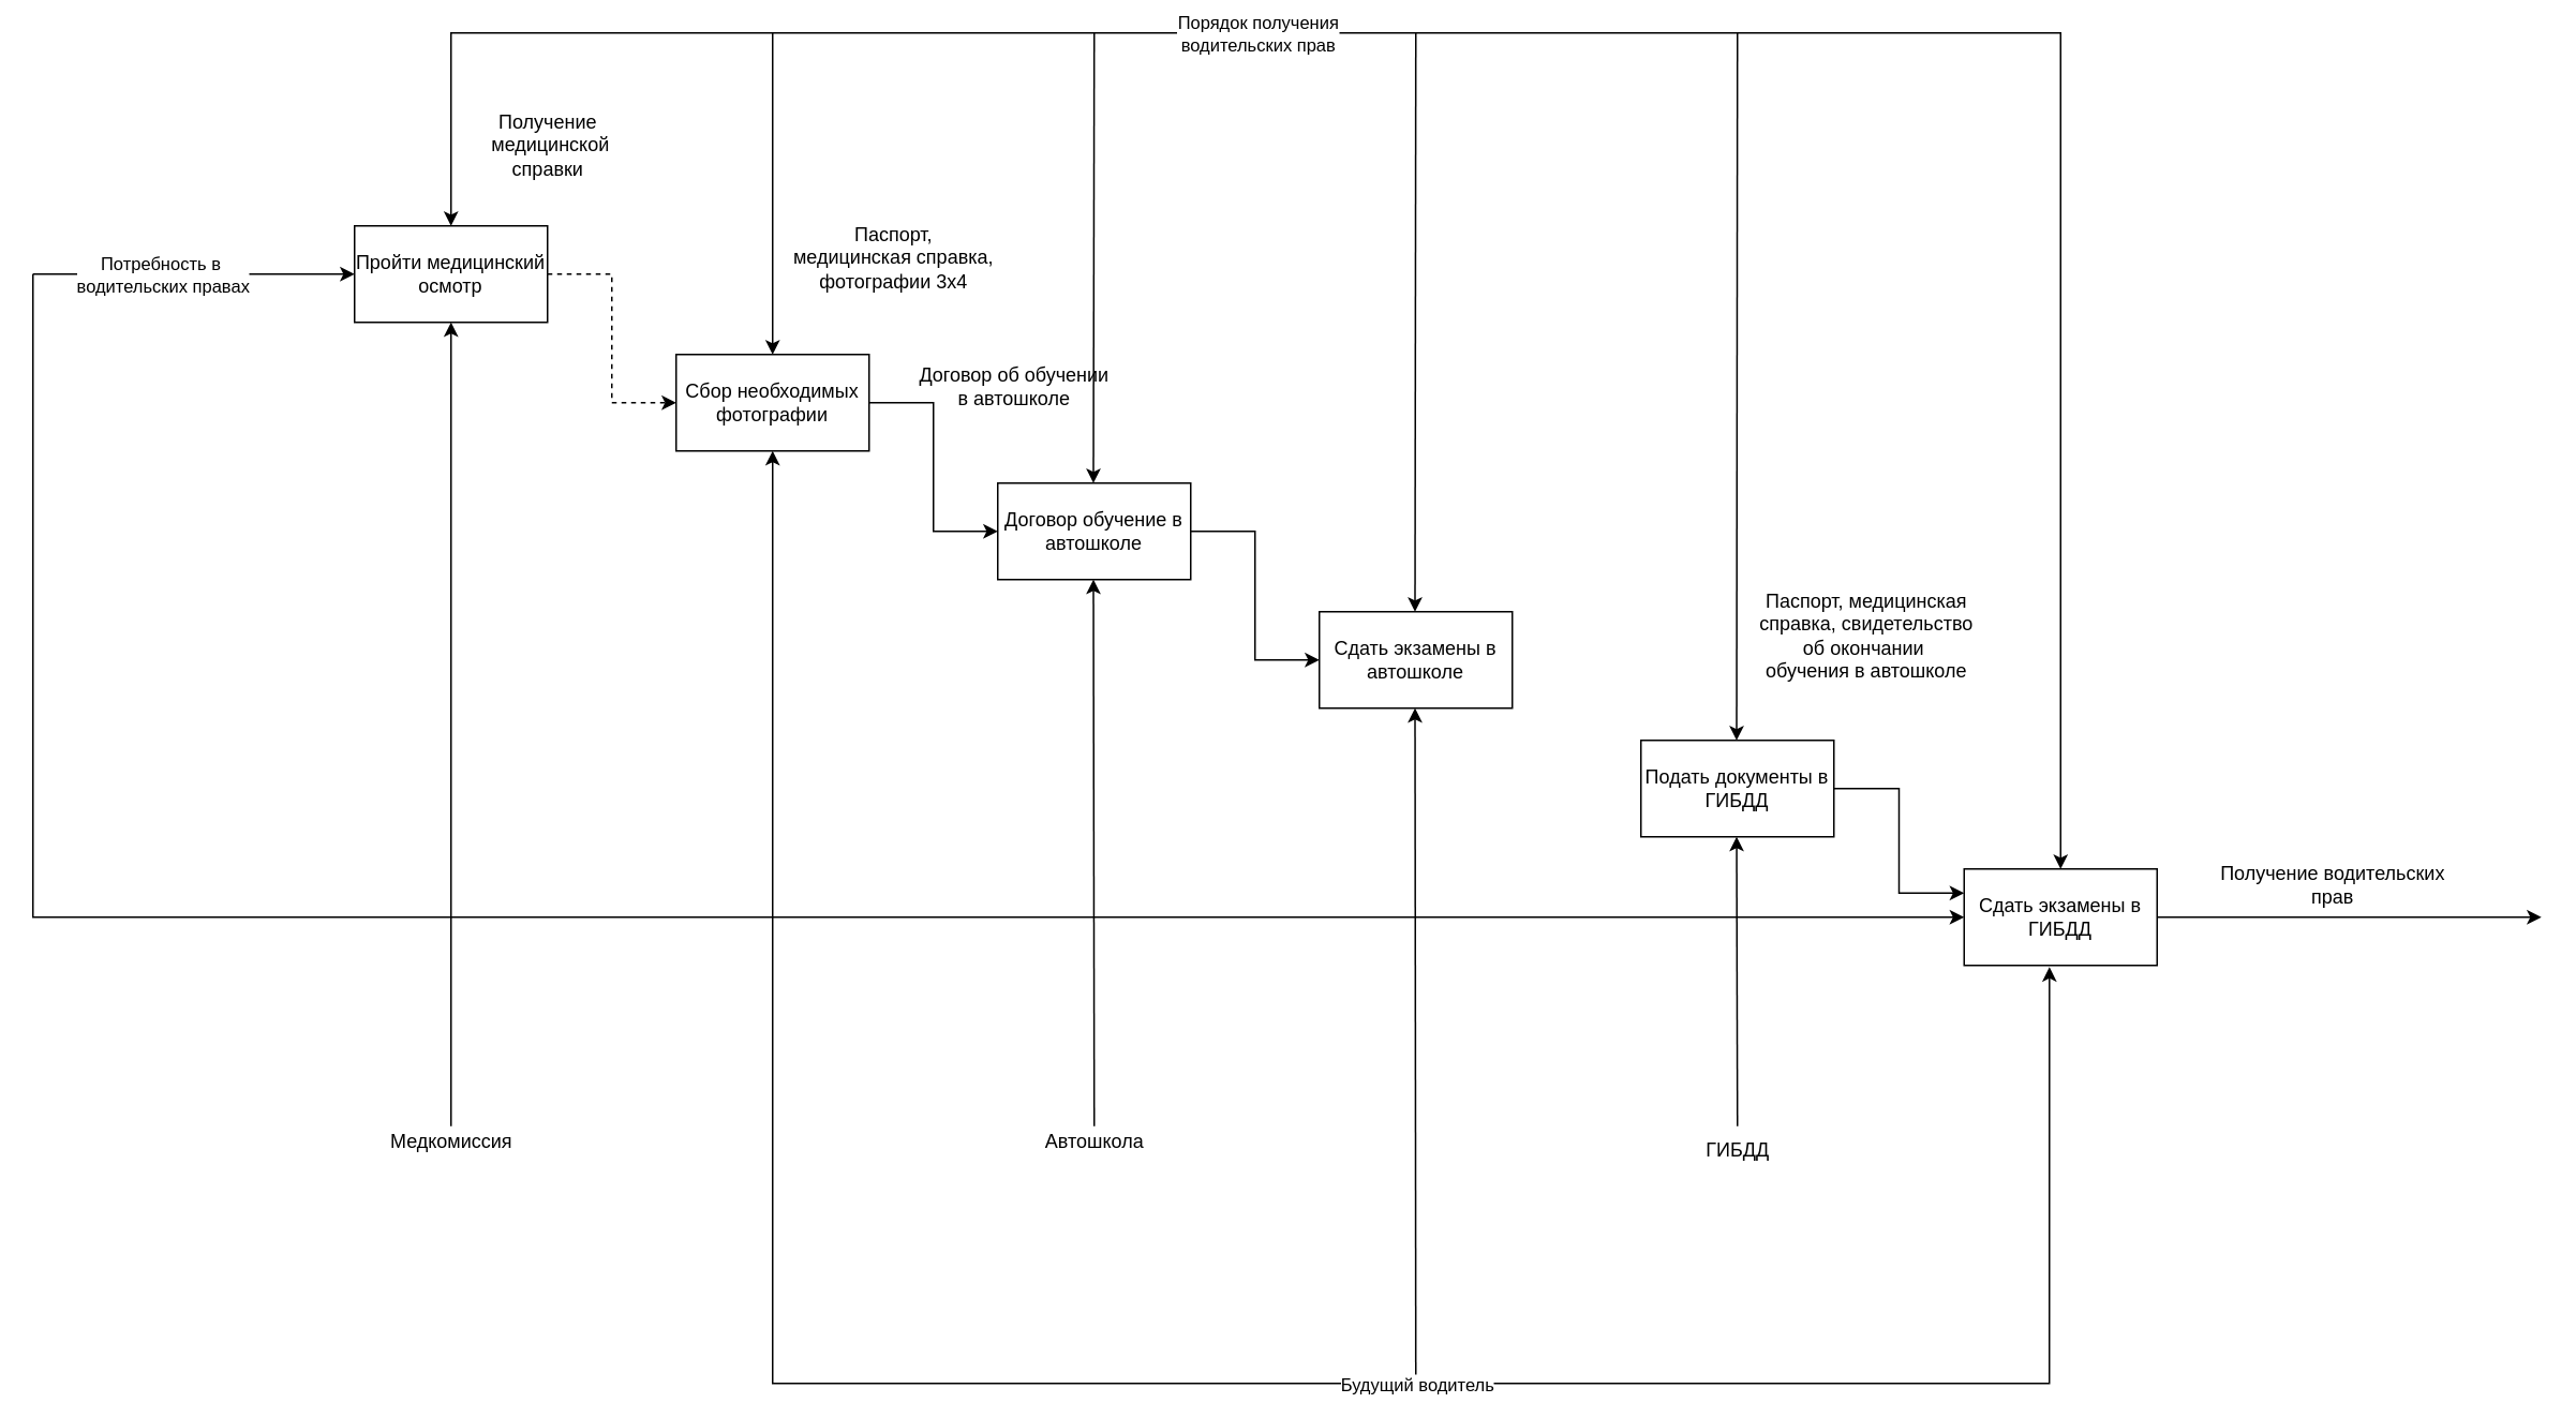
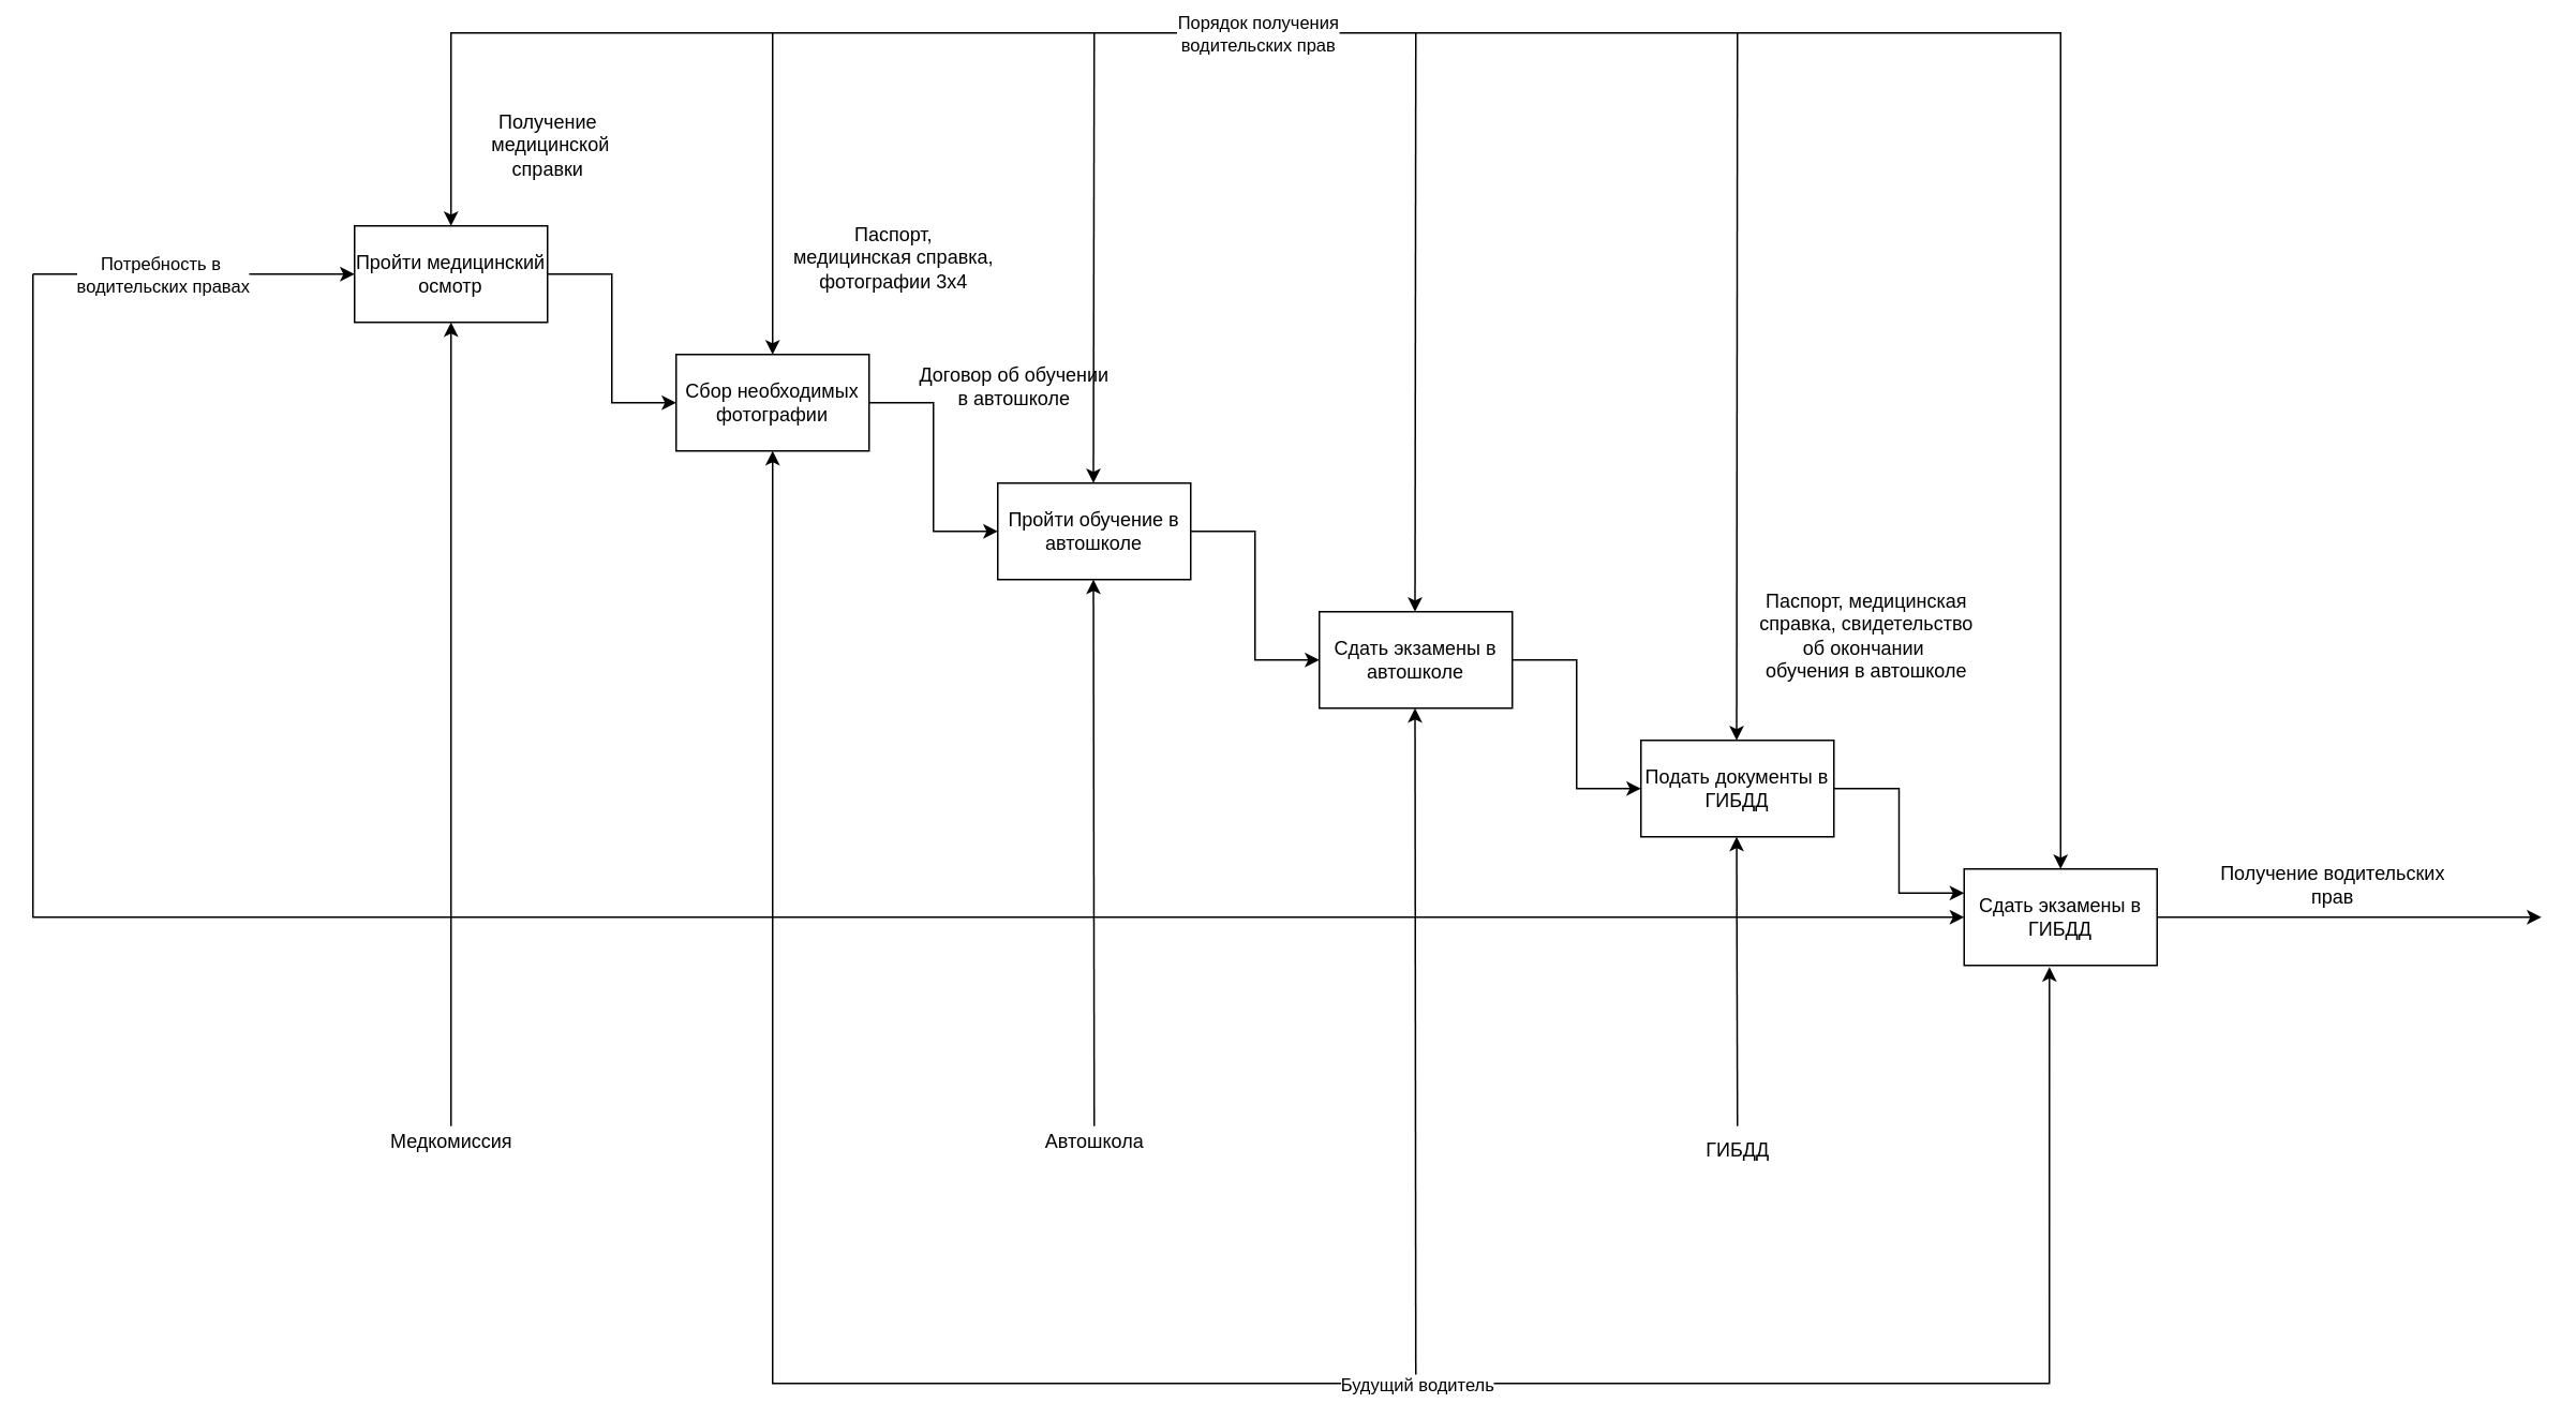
  <mxCell id="0" />
  <mxCell id="1" parent="0" />
- <mxCell id="2" style="edgeStyle=orthogonalEdgeStyle;rounded=0;orthogonalLoop=1;jettySize=auto;html=1;exitX=1;exitY=0.5;exitDx=0;exitDy=0;entryX=0;entryY=0.5;entryDx=0;entryDy=0;dashed=1;" edge="1" parent="1" source="3" target="12"><mxGeometry relative="1" as="geometry" /></mxCell>
+ <mxCell id="2" style="edgeStyle=orthogonalEdgeStyle;rounded=0;orthogonalLoop=1;jettySize=auto;html=1;exitX=1;exitY=0.5;exitDx=0;exitDy=0;entryX=0;entryY=0.5;entryDx=0;entryDy=0;" edge="1" parent="1" source="3" target="12"><mxGeometry relative="1" as="geometry" /></mxCell>
  <mxCell id="3" value="Пройти медицинский осмотр" style="rounded=0;whiteSpace=wrap;html=1;" vertex="1" parent="1"><mxGeometry x="220" y="140" width="120" height="60" as="geometry" /></mxCell>
  <mxCell id="4" value="Сдать экзамены в ГИБДД" style="rounded=0;whiteSpace=wrap;html=1;" vertex="1" parent="1"><mxGeometry x="1221" y="540" width="120" height="60" as="geometry" /></mxCell>
  <mxCell id="5" style="edgeStyle=orthogonalEdgeStyle;rounded=0;orthogonalLoop=1;jettySize=auto;html=1;exitX=1;exitY=0.5;exitDx=0;exitDy=0;entryX=0;entryY=0.25;entryDx=0;entryDy=0;" edge="1" parent="1" source="6" target="4"><mxGeometry relative="1" as="geometry" /></mxCell>
  <mxCell id="6" value="Подать документы в ГИБДД" style="rounded=0;whiteSpace=wrap;html=1;" vertex="1" parent="1"><mxGeometry x="1020" y="460" width="120" height="60" as="geometry" /></mxCell>
+ <mxCell id="7" style="edgeStyle=orthogonalEdgeStyle;rounded=0;orthogonalLoop=1;jettySize=auto;html=1;exitX=1;exitY=0.5;exitDx=0;exitDy=0;entryX=0;entryY=0.5;entryDx=0;entryDy=0;" edge="1" parent="1" source="8" target="6"><mxGeometry relative="1" as="geometry" /></mxCell>
  <mxCell id="8" value="Сдать экзамены в автошколе" style="rounded=0;whiteSpace=wrap;html=1;" vertex="1" parent="1"><mxGeometry x="820" y="380" width="120" height="60" as="geometry" /></mxCell>
  <mxCell id="9" style="edgeStyle=orthogonalEdgeStyle;rounded=0;orthogonalLoop=1;jettySize=auto;html=1;exitX=1;exitY=0.5;exitDx=0;exitDy=0;entryX=0;entryY=0.5;entryDx=0;entryDy=0;" edge="1" parent="1" source="10" target="8"><mxGeometry relative="1" as="geometry" /></mxCell>
- <mxCell id="10" value="Договор обучение в автошколе" style="rounded=0;whiteSpace=wrap;html=1;" vertex="1" parent="1"><mxGeometry x="620" y="300" width="120" height="60" as="geometry" /></mxCell>
+ <mxCell id="10" value="Пройти обучение в автошколе" style="rounded=0;whiteSpace=wrap;html=1;" vertex="1" parent="1"><mxGeometry x="620" y="300" width="120" height="60" as="geometry" /></mxCell>
  <mxCell id="11" style="edgeStyle=orthogonalEdgeStyle;rounded=0;orthogonalLoop=1;jettySize=auto;html=1;exitX=1;exitY=0.5;exitDx=0;exitDy=0;entryX=0;entryY=0.5;entryDx=0;entryDy=0;" edge="1" parent="1" source="12" target="10"><mxGeometry relative="1" as="geometry" /></mxCell>
  <mxCell id="12" value="Сбор необходимых фотографии" style="rounded=0;whiteSpace=wrap;html=1;" vertex="1" parent="1"><mxGeometry x="420" y="220" width="120" height="60" as="geometry" /></mxCell>
  <mxCell id="13" value="" style="endArrow=classic;html=1;rounded=0;" edge="1" parent="1"><mxGeometry width="50" height="50" relative="1" as="geometry"><mxPoint x="20" y="170" as="sourcePoint" /><mxPoint x="220" y="170" as="targetPoint" /></mxGeometry></mxCell>
  <mxCell id="14" value="Потребность в&amp;nbsp;&lt;br&gt;водительских правах" style="edgeLabel;html=1;align=center;verticalAlign=middle;resizable=0;points=[];" vertex="1" connectable="0" parent="13"><mxGeometry x="-0.81" relative="1" as="geometry"><mxPoint x="61" as="offset" /></mxGeometry></mxCell>
  <mxCell id="15" value="" style="endArrow=classic;html=1;rounded=0;entryX=0;entryY=0.5;entryDx=0;entryDy=0;" edge="1" parent="1" target="4"><mxGeometry width="50" height="50" relative="1" as="geometry"><mxPoint x="20" y="170" as="sourcePoint" /><mxPoint x="20" y="580" as="targetPoint" /><Array as="points"><mxPoint x="20" y="570" /></Array></mxGeometry></mxCell>
  <mxCell id="16" value="" style="endArrow=classic;html=1;rounded=0;" edge="1" parent="1"><mxGeometry width="50" height="50" relative="1" as="geometry"><mxPoint x="280" y="700" as="sourcePoint" /><mxPoint x="280" y="200" as="targetPoint" /></mxGeometry></mxCell>
  <mxCell id="17" value="" style="endArrow=classic;html=1;rounded=0;" edge="1" parent="1"><mxGeometry width="50" height="50" relative="1" as="geometry"><mxPoint x="1080" y="700" as="sourcePoint" /><mxPoint x="1079.5" y="520" as="targetPoint" /></mxGeometry></mxCell>
  <mxCell id="18" value="" style="endArrow=classic;html=1;rounded=0;" edge="1" parent="1"><mxGeometry width="50" height="50" relative="1" as="geometry"><mxPoint x="680" y="700" as="sourcePoint" /><mxPoint x="679.5" y="360" as="targetPoint" /></mxGeometry></mxCell>
  <mxCell id="19" value="" style="endArrow=classic;startArrow=classic;html=1;rounded=0;exitX=0.5;exitY=0;exitDx=0;exitDy=0;entryX=0.5;entryY=0;entryDx=0;entryDy=0;" edge="1" parent="1" source="3" target="4"><mxGeometry width="50" height="50" relative="1" as="geometry"><mxPoint x="260" y="-60" as="sourcePoint" /><mxPoint x="1300" y="-60" as="targetPoint" /><Array as="points"><mxPoint x="280" y="20" /><mxPoint x="1281" y="20" /></Array></mxGeometry></mxCell>
  <mxCell id="20" value="Порядок получения&lt;br&gt;водительских прав" style="edgeLabel;html=1;align=center;verticalAlign=middle;resizable=0;points=[];" vertex="1" connectable="0" parent="19"><mxGeometry x="-0.243" relative="1" as="geometry"><mxPoint as="offset" /></mxGeometry></mxCell>
  <mxCell id="21" value="" style="endArrow=classic;html=1;rounded=0;entryX=0.5;entryY=0;entryDx=0;entryDy=0;" edge="1" parent="1" target="12"><mxGeometry width="50" height="50" relative="1" as="geometry"><mxPoint x="480" y="20" as="sourcePoint" /><mxPoint x="530" y="-110" as="targetPoint" /></mxGeometry></mxCell>
  <mxCell id="22" value="" style="endArrow=classic;html=1;rounded=0;entryX=0.5;entryY=0;entryDx=0;entryDy=0;" edge="1" parent="1"><mxGeometry width="50" height="50" relative="1" as="geometry"><mxPoint x="1080" y="20" as="sourcePoint" /><mxPoint x="1079.5" y="460" as="targetPoint" /></mxGeometry></mxCell>
  <mxCell id="23" value="" style="endArrow=classic;html=1;rounded=0;entryX=0.5;entryY=0;entryDx=0;entryDy=0;" edge="1" parent="1"><mxGeometry width="50" height="50" relative="1" as="geometry"><mxPoint x="880" y="20" as="sourcePoint" /><mxPoint x="879.5" y="380" as="targetPoint" /></mxGeometry></mxCell>
  <mxCell id="24" value="" style="endArrow=classic;html=1;rounded=0;entryX=0.5;entryY=0;entryDx=0;entryDy=0;" edge="1" parent="1"><mxGeometry width="50" height="50" relative="1" as="geometry"><mxPoint x="680" y="20" as="sourcePoint" /><mxPoint x="679.5" y="300" as="targetPoint" /></mxGeometry></mxCell>
  <mxCell id="25" value="" style="endArrow=classic;html=1;rounded=0;" edge="1" parent="1"><mxGeometry width="50" height="50" relative="1" as="geometry"><mxPoint x="880" y="860" as="sourcePoint" /><mxPoint x="879.5" y="440" as="targetPoint" /></mxGeometry></mxCell>
  <mxCell id="26" value="" style="endArrow=classic;startArrow=classic;html=1;rounded=0;entryX=0.442;entryY=1.017;entryDx=0;entryDy=0;entryPerimeter=0;" edge="1" parent="1" target="4"><mxGeometry width="50" height="50" relative="1" as="geometry"><mxPoint x="480" y="280" as="sourcePoint" /><mxPoint x="530" y="230" as="targetPoint" /><Array as="points"><mxPoint x="480" y="860" /><mxPoint x="1274" y="860" /></Array></mxGeometry></mxCell>
  <mxCell id="27" value="Будущий водитель" style="edgeLabel;html=1;align=center;verticalAlign=middle;resizable=0;points=[];" vertex="1" connectable="0" parent="26"><mxGeometry x="0.21" y="-2" relative="1" as="geometry"><mxPoint x="-8" y="-2" as="offset" /></mxGeometry></mxCell>
  <mxCell id="28" value="ГИБДД" style="text;html=1;align=center;verticalAlign=middle;resizable=0;points=[];autosize=1;strokeColor=none;fillColor=none;" vertex="1" parent="1"><mxGeometry x="1050" y="700" width="60" height="30" as="geometry" /></mxCell>
  <mxCell id="29" value="Автошкола" style="text;html=1;align=center;verticalAlign=middle;resizable=0;points=[];autosize=1;strokeColor=none;fillColor=none;" vertex="1" parent="1"><mxGeometry x="640" y="695" width="80" height="30" as="geometry" /></mxCell>
  <mxCell id="30" value="Медкомиссия" style="text;html=1;align=center;verticalAlign=middle;resizable=0;points=[];autosize=1;strokeColor=none;fillColor=none;" vertex="1" parent="1"><mxGeometry x="230" y="695" width="100" height="30" as="geometry" /></mxCell>
  <mxCell id="31" value="Получение&lt;br&gt;&amp;nbsp;медицинской&lt;br&gt;&amp;nbsp;справки&amp;nbsp;" style="text;html=1;align=center;verticalAlign=middle;resizable=0;points=[];autosize=1;strokeColor=none;fillColor=none;" vertex="1" parent="1"><mxGeometry x="290" y="60" width="100" height="60" as="geometry" /></mxCell>
  <mxCell id="32" value="Паспорт,&lt;br&gt;медицинская справка,&lt;br&gt;фотографии 3х4" style="text;html=1;align=center;verticalAlign=middle;resizable=0;points=[];autosize=1;strokeColor=none;fillColor=none;" vertex="1" parent="1"><mxGeometry x="480" y="130" width="150" height="60" as="geometry" /></mxCell>
  <mxCell id="33" value="Договор об обучении&lt;br&gt;в автошколе" style="text;html=1;align=center;verticalAlign=middle;resizable=0;points=[];autosize=1;strokeColor=none;fillColor=none;" vertex="1" parent="1"><mxGeometry x="560" y="220" width="140" height="40" as="geometry" /></mxCell>
  <mxCell id="34" value="Паспорт, медицинская&lt;br&gt;справка, свидетельство&lt;br&gt;об окончании&amp;nbsp;&lt;br&gt;обучения в автошколе" style="text;html=1;align=center;verticalAlign=middle;resizable=0;points=[];autosize=1;strokeColor=none;fillColor=none;" vertex="1" parent="1"><mxGeometry x="1080" y="360" width="160" height="70" as="geometry" /></mxCell>
  <mxCell id="35" value="" style="endArrow=classic;html=1;rounded=0;" edge="1" parent="1"><mxGeometry width="50" height="50" relative="1" as="geometry"><mxPoint x="1341" y="570" as="sourcePoint" /><mxPoint x="1580" y="570" as="targetPoint" /></mxGeometry></mxCell>
  <mxCell id="36" value="Получение водительских&lt;br&gt;прав" style="text;html=1;align=center;verticalAlign=middle;resizable=0;points=[];autosize=1;strokeColor=none;fillColor=none;" vertex="1" parent="1"><mxGeometry x="1370" y="530" width="160" height="40" as="geometry" /></mxCell>
